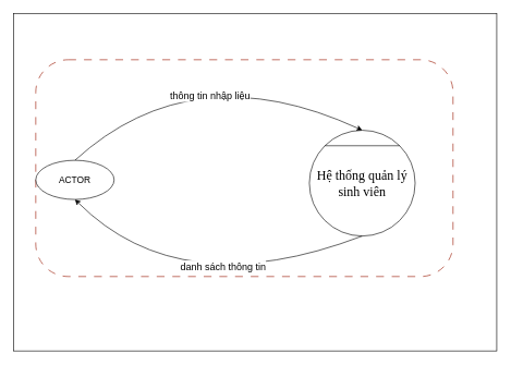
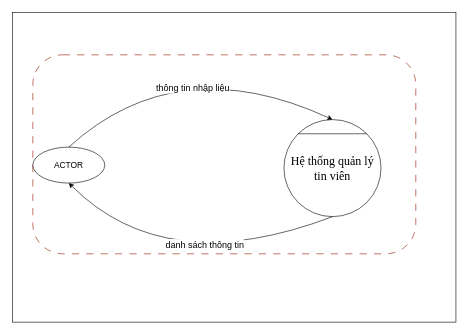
  <mxCell id="0" />
  <mxCell id="1" parent="0" />
  <mxCell id="2" value="" style="rounded=1;whiteSpace=wrap;html=1;fontSize=14;verticalAlign=bottom;strokeColor=#991700;dashed=1;dashPattern=12 12;" parent="1" vertex="1"><mxGeometry x="54" y="91" width="639" height="332" as="geometry" /></mxCell>
  <mxCell id="3" value="" style="group;fontStyle=0" parent="1" vertex="1" connectable="0"><mxGeometry x="473" y="199" width="233" height="301" as="geometry" /></mxCell>
  <mxCell id="4" value="" style="group" parent="3" vertex="1" connectable="0"><mxGeometry width="233" height="301" as="geometry" /></mxCell>
- <mxCell id="5" value="&lt;div&gt;&lt;span style=&quot;font-family: &amp;quot;Times New Roman&amp;quot;;&quot;&gt;&lt;font color=&quot;#000000&quot; style=&quot;font-size: 20px;&quot;&gt;Hệ thống quản lý sinh viên&lt;/font&gt;&lt;/span&gt;&lt;/div&gt;" style="ellipse;whiteSpace=wrap;html=1;aspect=fixed;" parent="4" vertex="1"><mxGeometry width="162" height="162" as="geometry" /></mxCell>
+ <mxCell id="5" value="&lt;div&gt;&lt;span style=&quot;font-family: &amp;quot;Times New Roman&amp;quot;;&quot;&gt;&lt;font color=&quot;#000000&quot; style=&quot;font-size: 20px;&quot;&gt;Hệ thống quản lý tin viên&lt;/font&gt;&lt;/span&gt;&lt;/div&gt;" style="ellipse;whiteSpace=wrap;html=1;aspect=fixed;" parent="4" vertex="1"><mxGeometry width="162" height="162" as="geometry" /></mxCell>
  <mxCell id="6" value="" style="endArrow=none;html=1;fontSize=20;fontColor=#FFFFFF;exitX=0;exitY=0;exitDx=0;exitDy=0;entryX=1;entryY=0;entryDx=0;entryDy=0;" parent="4" source="5" target="5" edge="1"><mxGeometry width="50" height="50" relative="1" as="geometry"><mxPoint x="391" y="311" as="sourcePoint" /><mxPoint x="441" y="261" as="targetPoint" /></mxGeometry></mxCell>
  <mxCell id="7" value="&lt;font color=&quot;#000000&quot;&gt;ACTOR&lt;/font&gt;" style="ellipse;whiteSpace=wrap;html=1;fontSize=14;fontColor=#FFFFFF;" parent="1" vertex="1"><mxGeometry x="54" y="245" width="120" height="60" as="geometry" /></mxCell>
  <mxCell id="8" value="thông tin nhập liệu" style="curved=1;endArrow=classic;html=1;fontSize=15;exitX=0.5;exitY=0;exitDx=0;exitDy=0;entryX=0.5;entryY=0;entryDx=0;entryDy=0;" edge="1" parent="1" source="7" target="5"><mxGeometry x="0.116" y="-49" width="50" height="50" relative="1" as="geometry"><mxPoint x="454.108" y="36.892" as="sourcePoint" /><mxPoint x="574" y="187" as="targetPoint" /><Array as="points"><mxPoint x="295" y="80" /></Array><mxPoint as="offset" /></mxGeometry></mxCell>
  <mxCell id="9" value="danh sách thông tin" style="curved=1;endArrow=classic;html=1;fontSize=15;entryX=0.5;entryY=1;entryDx=0;entryDy=0;exitX=0.5;exitY=1;exitDx=0;exitDy=0;" edge="1" parent="1" source="5" target="7"><mxGeometry x="-0.178" y="-33" width="50" height="50" relative="1" as="geometry"><mxPoint x="160" y="392" as="sourcePoint" /><mxPoint x="574" y="186" as="targetPoint" /><Array as="points"><mxPoint x="276" y="467" /></Array><mxPoint x="1" as="offset" /></mxGeometry></mxCell>
  <mxCell id="10" value="" style="rounded=0;whiteSpace=wrap;html=1;fontColor=#000000;fillColor=none;gradientColor=none;" vertex="1" parent="1"><mxGeometry x="20" y="20" width="740" height="517" as="geometry" /></mxCell>
